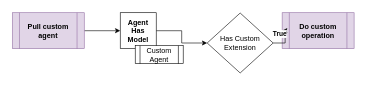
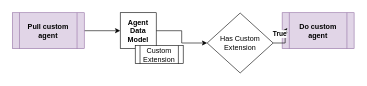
  <mxCell id="0" />
  <mxCell id="1" parent="0" />
  <mxCell id="2" style="edgeStyle=orthogonalEdgeStyle;rounded=0;orthogonalLoop=1;jettySize=auto;html=1;entryX=0;entryY=0.5;entryDx=0;entryDy=0;" edge="1" parent="1" source="3" target="5"><mxGeometry relative="1" as="geometry" /></mxCell>
  <mxCell id="3" value="Pull custom agent" style="shape=process;whiteSpace=wrap;html=1;backgroundOutline=1;fontStyle=1;fillColor=#e1d5e7;strokeColor=#9673a6;" vertex="1" parent="1"><mxGeometry x="20" y="20.5" width="120" height="60" as="geometry" /></mxCell>
  <mxCell id="4" style="edgeStyle=orthogonalEdgeStyle;rounded=0;orthogonalLoop=1;jettySize=auto;html=1;" edge="1" parent="1" source="5" target="9"><mxGeometry relative="1" as="geometry" /></mxCell>
- <mxCell id="5" value="Agent Has Model" style="whiteSpace=wrap;html=1;aspect=fixed;fontStyle=1" vertex="1" parent="1"><mxGeometry x="200" y="20.5" width="60" height="60" as="geometry" /></mxCell>
- <mxCell id="6" value="Custom Agent" style="shape=process;whiteSpace=wrap;html=1;backgroundOutline=1;" vertex="1" parent="1"><mxGeometry x="225" y="75.5" width="80" height="30" as="geometry" /></mxCell>
- <mxCell id="7" value="Do custom operation" style="shape=process;whiteSpace=wrap;html=1;backgroundOutline=1;fontStyle=1;fillColor=#e1d5e7;strokeColor=#9673a6;" vertex="1" parent="1"><mxGeometry x="470" y="20.5" width="120" height="60" as="geometry" /></mxCell>
+ <mxCell id="5" value="Agent Data Model" style="whiteSpace=wrap;html=1;aspect=fixed;fontStyle=1" vertex="1" parent="1"><mxGeometry x="200" y="20.5" width="60" height="60" as="geometry" /></mxCell>
+ <mxCell id="6" value="Custom Extension" style="shape=process;whiteSpace=wrap;html=1;backgroundOutline=1;" vertex="1" parent="1"><mxGeometry x="225" y="75.5" width="80" height="30" as="geometry" /></mxCell>
+ <mxCell id="7" value="Do custom agent" style="shape=process;whiteSpace=wrap;html=1;backgroundOutline=1;fontStyle=1;fillColor=#e1d5e7;strokeColor=#9673a6;" vertex="1" parent="1"><mxGeometry x="470" y="20.5" width="120" height="60" as="geometry" /></mxCell>
  <mxCell id="8" value="True" style="edgeStyle=orthogonalEdgeStyle;rounded=0;orthogonalLoop=1;jettySize=auto;html=1;entryX=0;entryY=0.5;entryDx=0;entryDy=0;fontStyle=1" edge="1" parent="1" source="9" target="7"><mxGeometry x="-0.506" y="15" relative="1" as="geometry"><mxPoint as="offset" /></mxGeometry></mxCell>
  <mxCell id="9" value="Has Custom Extension" style="rhombus;whiteSpace=wrap;html=1;" vertex="1" parent="1"><mxGeometry x="345" y="21" width="110" height="100" as="geometry" /></mxCell>
